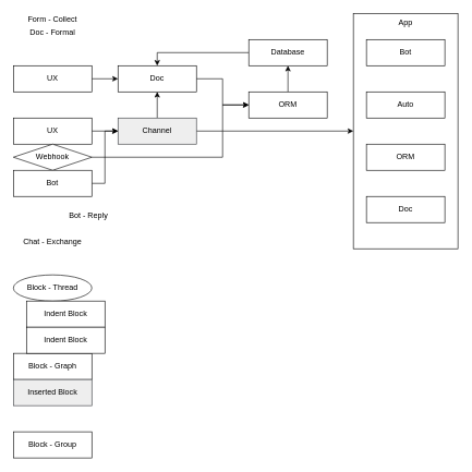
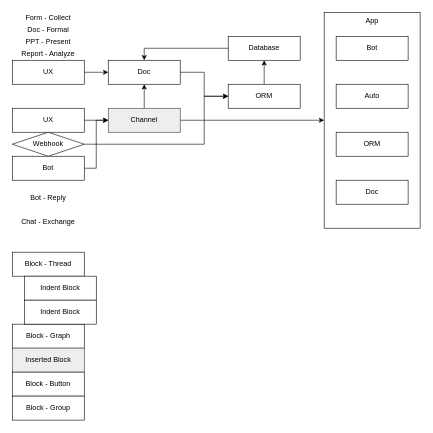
  <mxCell id="0" />
  <mxCell id="1" parent="0" />
  <mxCell id="2" style="edgeStyle=orthogonalEdgeStyle;rounded=0;orthogonalLoop=1;jettySize=auto;html=1;exitX=1;exitY=0.5;exitDx=0;exitDy=0;entryX=0;entryY=0.5;entryDx=0;entryDy=0;" edge="1" parent="1" source="3" target="5"><mxGeometry relative="1" as="geometry" /></mxCell>
  <mxCell id="3" value="Doc" style="rounded=0;whiteSpace=wrap;html=1;" vertex="1" parent="1"><mxGeometry x="180" y="100" width="120" height="40" as="geometry" /></mxCell>
  <mxCell id="4" value="" style="edgeStyle=orthogonalEdgeStyle;rounded=0;orthogonalLoop=1;jettySize=auto;html=1;" edge="1" parent="1" source="5" target="16"><mxGeometry relative="1" as="geometry" /></mxCell>
  <mxCell id="5" value="ORM" style="rounded=0;whiteSpace=wrap;html=1;" vertex="1" parent="1"><mxGeometry x="380" y="140" width="120" height="40" as="geometry" /></mxCell>
  <mxCell id="6" style="edgeStyle=orthogonalEdgeStyle;rounded=0;orthogonalLoop=1;jettySize=auto;html=1;exitX=1;exitY=0.5;exitDx=0;exitDy=0;" edge="1" parent="1" source="8" target="5"><mxGeometry relative="1" as="geometry" /></mxCell>
  <mxCell id="7" style="edgeStyle=orthogonalEdgeStyle;rounded=0;orthogonalLoop=1;jettySize=auto;html=1;exitX=0.5;exitY=0;exitDx=0;exitDy=0;entryX=0.5;entryY=1;entryDx=0;entryDy=0;" edge="1" parent="1" source="8" target="3"><mxGeometry relative="1" as="geometry" /></mxCell>
  <mxCell id="8" value="Channel" style="rounded=0;whiteSpace=wrap;html=1;fillColor=#eeeeee;strokeColor=#36393d;" vertex="1" parent="1"><mxGeometry x="180" y="180" width="120" height="40" as="geometry" /></mxCell>
  <mxCell id="9" style="edgeStyle=orthogonalEdgeStyle;rounded=0;orthogonalLoop=1;jettySize=auto;html=1;exitX=1;exitY=0.5;exitDx=0;exitDy=0;entryX=0;entryY=0.5;entryDx=0;entryDy=0;" edge="1" parent="1" source="10" target="3"><mxGeometry relative="1" as="geometry" /></mxCell>
  <mxCell id="10" value="UX" style="rounded=0;whiteSpace=wrap;html=1;" vertex="1" parent="1"><mxGeometry x="20" y="100" width="120" height="40" as="geometry" /></mxCell>
  <mxCell id="11" style="edgeStyle=orthogonalEdgeStyle;rounded=0;orthogonalLoop=1;jettySize=auto;html=1;exitX=1;exitY=0.5;exitDx=0;exitDy=0;" edge="1" parent="1" source="12" target="8"><mxGeometry relative="1" as="geometry" /></mxCell>
  <mxCell id="12" value="UX" style="rounded=0;whiteSpace=wrap;html=1;" vertex="1" parent="1"><mxGeometry x="20" y="180" width="120" height="40" as="geometry" /></mxCell>
  <mxCell id="13" style="edgeStyle=orthogonalEdgeStyle;rounded=0;orthogonalLoop=1;jettySize=auto;html=1;exitX=1;exitY=0.5;exitDx=0;exitDy=0;" edge="1" parent="1" source="14" target="25"><mxGeometry relative="1" as="geometry" /></mxCell>
  <mxCell id="14" value="Webhook" style="rhombus;whiteSpace=wrap;html=1;" vertex="1" parent="1"><mxGeometry x="20" y="220" width="120" height="40" as="geometry" /></mxCell>
  <mxCell id="15" style="edgeStyle=orthogonalEdgeStyle;rounded=0;orthogonalLoop=1;jettySize=auto;html=1;exitX=0;exitY=0.5;exitDx=0;exitDy=0;entryX=0.5;entryY=0;entryDx=0;entryDy=0;" edge="1" parent="1" source="16" target="3"><mxGeometry relative="1" as="geometry" /></mxCell>
  <mxCell id="16" value="Database" style="rounded=0;whiteSpace=wrap;html=1;" vertex="1" parent="1"><mxGeometry x="380" y="60" width="120" height="40" as="geometry" /></mxCell>
  <mxCell id="17" value="Form - Collect" style="text;html=1;strokeColor=none;fillColor=none;align=center;verticalAlign=middle;whiteSpace=wrap;rounded=0;" vertex="1" parent="1"><mxGeometry x="20" y="20" width="120" height="20" as="geometry" /></mxCell>
  <mxCell id="18" value="Doc - Formal" style="text;html=1;strokeColor=none;fillColor=none;align=center;verticalAlign=middle;whiteSpace=wrap;rounded=0;" vertex="1" parent="1"><mxGeometry x="20" y="40" width="120" height="20" as="geometry" /></mxCell>
+ <mxCell id="19" value="PPT - Present" style="text;html=1;strokeColor=none;fillColor=none;align=center;verticalAlign=middle;whiteSpace=wrap;rounded=0;" vertex="1" parent="1"><mxGeometry x="20" y="60" width="120" height="20" as="geometry" /></mxCell>
  <mxCell id="20" style="edgeStyle=orthogonalEdgeStyle;rounded=0;orthogonalLoop=1;jettySize=auto;html=1;exitX=1;exitY=0.5;exitDx=0;exitDy=0;entryX=0;entryY=0.5;entryDx=0;entryDy=0;" edge="1" parent="1" source="21" target="8"><mxGeometry relative="1" as="geometry" /></mxCell>
  <mxCell id="21" value="Bot" style="rounded=0;whiteSpace=wrap;html=1;" vertex="1" parent="1"><mxGeometry x="20" y="260" width="120" height="40" as="geometry" /></mxCell>
- <mxCell id="23" value="Bot - Reply" style="text;html=1;strokeColor=none;fillColor=none;align=center;verticalAlign=middle;whiteSpace=wrap;rounded=0;" vertex="1" parent="1"><mxGeometry x="75" y="320" width="120" height="20" as="geometry" /></mxCell>
+ <mxCell id="22" value="Report - Analyze" style="text;html=1;strokeColor=none;fillColor=none;align=center;verticalAlign=middle;whiteSpace=wrap;rounded=0;" vertex="1" parent="1"><mxGeometry x="20" y="80" width="120" height="20" as="geometry" /></mxCell>
+ <mxCell id="23" value="Bot - Reply" style="text;html=1;strokeColor=none;fillColor=none;align=center;verticalAlign=middle;whiteSpace=wrap;rounded=0;" vertex="1" parent="1"><mxGeometry x="20" y="320" width="120" height="20" as="geometry" /></mxCell>
  <mxCell id="24" value="Chat - Exchange" style="text;html=1;strokeColor=none;fillColor=none;align=center;verticalAlign=middle;whiteSpace=wrap;rounded=0;" vertex="1" parent="1"><mxGeometry x="20" y="360" width="120" height="20" as="geometry" /></mxCell>
  <mxCell id="25" value="App" style="rounded=0;whiteSpace=wrap;html=1;verticalAlign=top;" vertex="1" parent="1"><mxGeometry x="540" y="20" width="160" height="360" as="geometry" /></mxCell>
  <mxCell id="26" value="Bot" style="rounded=0;whiteSpace=wrap;html=1;" vertex="1" parent="1"><mxGeometry x="560" y="60" width="120" height="40" as="geometry" /></mxCell>
  <mxCell id="27" value="Auto" style="rounded=0;whiteSpace=wrap;html=1;" vertex="1" parent="1"><mxGeometry x="560" y="140" width="120" height="40" as="geometry" /></mxCell>
  <mxCell id="28" value="ORM" style="rounded=0;whiteSpace=wrap;html=1;" vertex="1" parent="1"><mxGeometry x="560" y="220" width="120" height="40" as="geometry" /></mxCell>
  <mxCell id="29" value="Doc" style="rounded=0;whiteSpace=wrap;html=1;" vertex="1" parent="1"><mxGeometry x="560" y="300" width="120" height="40" as="geometry" /></mxCell>
- <mxCell id="30" value="Block - Thread" style="ellipse;whiteSpace=wrap;html=1;verticalAlign=middle;" vertex="1" parent="1"><mxGeometry x="20" y="420" width="120" height="40" as="geometry" /></mxCell>
+ <mxCell id="30" value="Block - Thread" style="rounded=0;whiteSpace=wrap;html=1;verticalAlign=middle;" vertex="1" parent="1"><mxGeometry x="20" y="420" width="120" height="40" as="geometry" /></mxCell>
  <mxCell id="31" value="Indent Block" style="rounded=0;whiteSpace=wrap;html=1;verticalAlign=middle;" vertex="1" parent="1"><mxGeometry x="40" y="460" width="120" height="40" as="geometry" /></mxCell>
  <mxCell id="32" value="Block - Graph" style="rounded=0;whiteSpace=wrap;html=1;verticalAlign=middle;" vertex="1" parent="1"><mxGeometry x="20" y="540" width="120" height="40" as="geometry" /></mxCell>
  <mxCell id="33" value="Indent Block" style="rounded=0;whiteSpace=wrap;html=1;verticalAlign=middle;" vertex="1" parent="1"><mxGeometry x="40" y="500" width="120" height="40" as="geometry" /></mxCell>
  <mxCell id="34" value="Inserted Block" style="rounded=0;whiteSpace=wrap;html=1;verticalAlign=middle;fillColor=#eeeeee;strokeColor=#36393d;" vertex="1" parent="1"><mxGeometry x="20" y="580" width="120" height="40" as="geometry" /></mxCell>
+ <mxCell id="35" value="Block - Button" style="rounded=0;whiteSpace=wrap;html=1;verticalAlign=middle;" vertex="1" parent="1"><mxGeometry x="20" y="620" width="120" height="40" as="geometry" /></mxCell>
  <mxCell id="36" value="Block - Group" style="rounded=0;whiteSpace=wrap;html=1;verticalAlign=middle;" vertex="1" parent="1"><mxGeometry x="20" y="660" width="120" height="40" as="geometry" /></mxCell>
